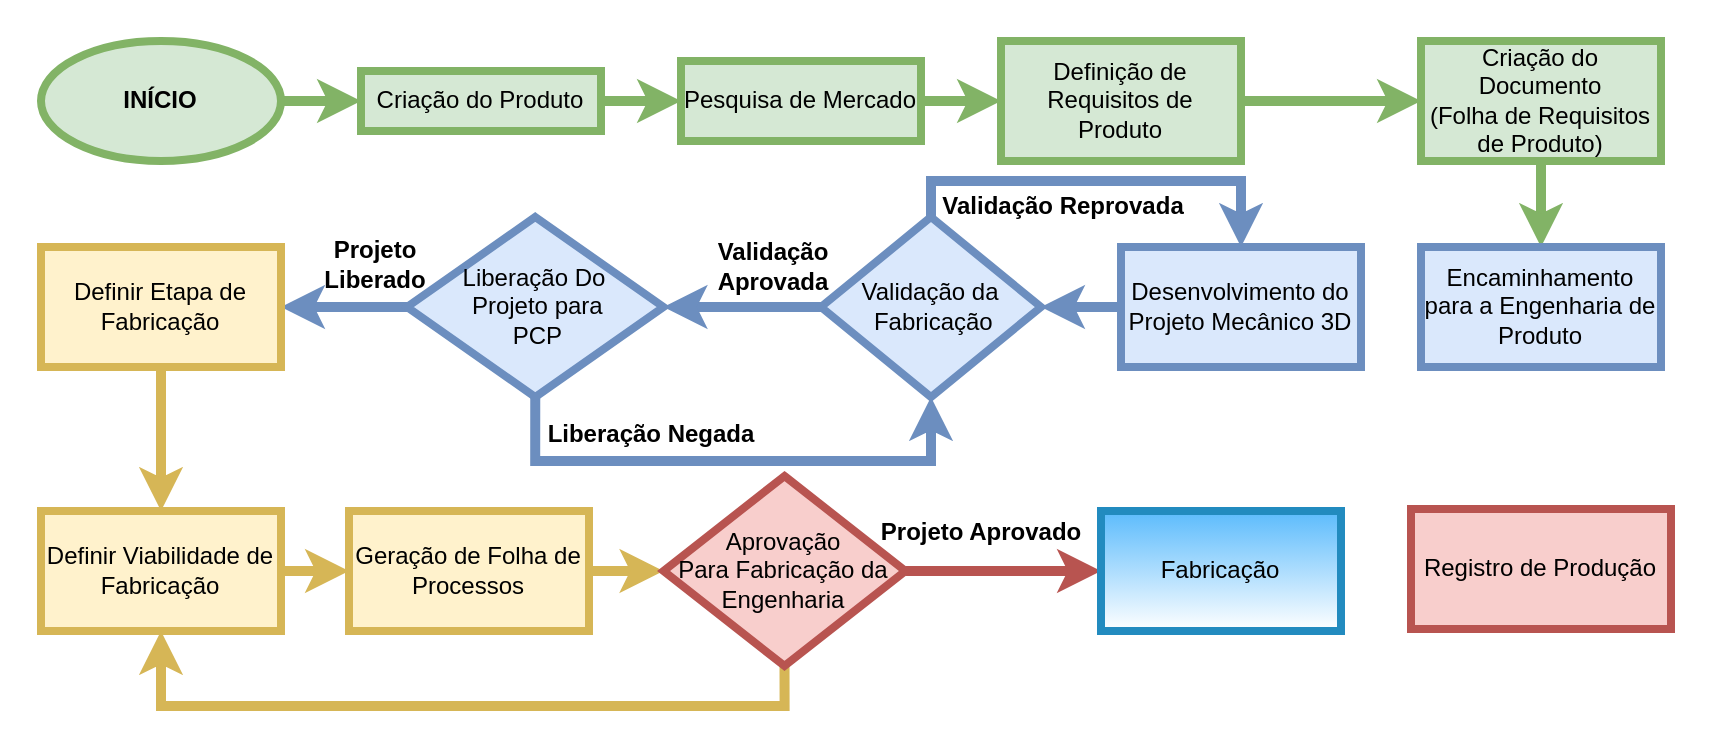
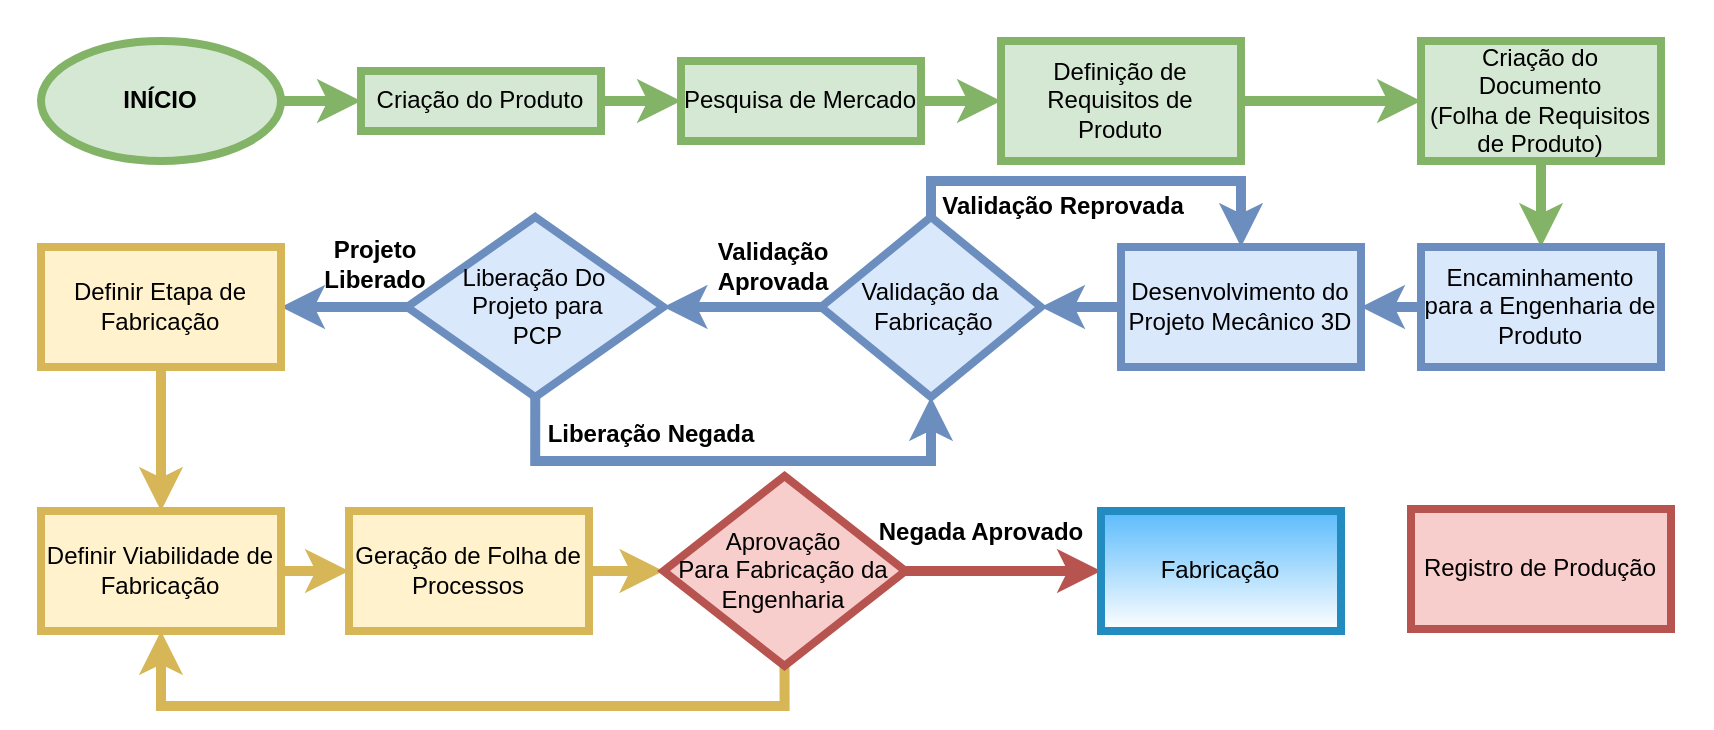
  <mxCell id="0" />
  <mxCell id="1" parent="0" />
  <mxCell id="2" value="" style="edgeStyle=orthogonalEdgeStyle;rounded=0;orthogonalLoop=1;jettySize=auto;html=1;fillColor=#d5e8d4;strokeColor=#82b366;strokeWidth=5;" edge="1" parent="1" source="3" target="5"><mxGeometry relative="1" as="geometry" /></mxCell>
  <mxCell id="3" value="&lt;b&gt;INÍCIO&lt;/b&gt;" style="ellipse;whiteSpace=wrap;html=1;fillColor=#d5e8d4;strokeColor=#82b366;strokeWidth=4;" vertex="1" parent="1"><mxGeometry x="20" y="20" width="120" height="60" as="geometry" /></mxCell>
  <mxCell id="4" value="" style="edgeStyle=orthogonalEdgeStyle;rounded=0;orthogonalLoop=1;jettySize=auto;html=1;fillColor=#d5e8d4;strokeColor=#82b366;strokeWidth=5;" edge="1" parent="1" source="5" target="7"><mxGeometry relative="1" as="geometry" /></mxCell>
  <mxCell id="5" value="Criação do Produto" style="whiteSpace=wrap;html=1;fillColor=#d5e8d4;strokeColor=#82b366;strokeWidth=4;" vertex="1" parent="1"><mxGeometry x="180" y="35" width="120" height="30" as="geometry" /></mxCell>
  <mxCell id="6" value="" style="edgeStyle=orthogonalEdgeStyle;rounded=0;orthogonalLoop=1;jettySize=auto;html=1;fillColor=#d5e8d4;strokeColor=#82b366;strokeWidth=5;" edge="1" parent="1" source="7" target="9"><mxGeometry relative="1" as="geometry" /></mxCell>
  <mxCell id="7" value="Pesquisa de Mercado" style="whiteSpace=wrap;html=1;fillColor=#d5e8d4;strokeColor=#82b366;strokeWidth=4;" vertex="1" parent="1"><mxGeometry x="340" y="30" width="120" height="40" as="geometry" /></mxCell>
  <mxCell id="8" value="" style="edgeStyle=orthogonalEdgeStyle;rounded=0;orthogonalLoop=1;jettySize=auto;html=1;fillColor=#d5e8d4;strokeColor=#82b366;strokeWidth=5;" edge="1" parent="1" source="9" target="11"><mxGeometry relative="1" as="geometry" /></mxCell>
  <mxCell id="9" value="Definição de Requisitos de Produto" style="whiteSpace=wrap;html=1;fillColor=#d5e8d4;strokeColor=#82b366;strokeWidth=4;" vertex="1" parent="1"><mxGeometry x="500" y="20" width="120" height="60" as="geometry" /></mxCell>
  <mxCell id="10" value="" style="edgeStyle=orthogonalEdgeStyle;rounded=0;orthogonalLoop=1;jettySize=auto;html=1;fillColor=#d5e8d4;strokeColor=#82b366;strokeWidth=5;" edge="1" parent="1" source="11" target="13"><mxGeometry relative="1" as="geometry" /></mxCell>
  <mxCell id="11" value="Criação do Documento&lt;br&gt;(Folha de Requisitos de Produto)" style="whiteSpace=wrap;html=1;fillColor=#d5e8d4;strokeColor=#82b366;strokeWidth=4;" vertex="1" parent="1"><mxGeometry x="710" y="20" width="120" height="60" as="geometry" /></mxCell>
+ <mxCell id="12" value="" style="edgeStyle=orthogonalEdgeStyle;rounded=0;orthogonalLoop=1;jettySize=auto;html=1;fillColor=#dae8fc;strokeColor=#6c8ebf;strokeWidth=5;" edge="1" parent="1" source="13" target="15"><mxGeometry relative="1" as="geometry" /></mxCell>
  <mxCell id="13" value="Encaminhamento para a Engenharia de Produto" style="whiteSpace=wrap;html=1;fillColor=#dae8fc;strokeColor=#6c8ebf;strokeWidth=4;" vertex="1" parent="1"><mxGeometry x="710" y="123" width="120" height="60" as="geometry" /></mxCell>
  <mxCell id="14" value="" style="edgeStyle=orthogonalEdgeStyle;rounded=0;orthogonalLoop=1;jettySize=auto;html=1;entryX=1;entryY=0.5;entryDx=0;entryDy=0;strokeWidth=5;fillColor=#dae8fc;strokeColor=#6c8ebf;" edge="1" parent="1" source="15" target="18"><mxGeometry relative="1" as="geometry"><mxPoint x="460" y="150" as="targetPoint" /></mxGeometry></mxCell>
  <mxCell id="15" value="Desenvolvimento do Projeto Mecânico 3D" style="whiteSpace=wrap;html=1;fillColor=#dae8fc;strokeColor=#6c8ebf;strokeWidth=4;" vertex="1" parent="1"><mxGeometry x="560" y="123" width="120" height="60" as="geometry" /></mxCell>
  <mxCell id="16" value="" style="edgeStyle=orthogonalEdgeStyle;rounded=0;orthogonalLoop=1;jettySize=auto;html=1;fillColor=#dae8fc;strokeColor=#6c8ebf;strokeWidth=5;" edge="1" parent="1" source="18" target="21"><mxGeometry relative="1" as="geometry" /></mxCell>
  <mxCell id="17" style="edgeStyle=orthogonalEdgeStyle;rounded=0;orthogonalLoop=1;jettySize=auto;html=1;exitX=0.5;exitY=0;exitDx=0;exitDy=0;entryX=0.5;entryY=0;entryDx=0;entryDy=0;fillColor=#dae8fc;strokeColor=#6c8ebf;strokeWidth=5;" edge="1" parent="1" source="18" target="15"><mxGeometry relative="1" as="geometry"><Array as="points"><mxPoint x="465" y="90" /><mxPoint x="620" y="90" /></Array></mxGeometry></mxCell>
  <mxCell id="18" value="Validação da&lt;br&gt;&amp;nbsp;Fabricação" style="rhombus;whiteSpace=wrap;html=1;fillColor=#dae8fc;strokeColor=#6c8ebf;strokeWidth=4;" vertex="1" parent="1"><mxGeometry x="410" y="108" width="110" height="90" as="geometry" /></mxCell>
  <mxCell id="19" value="" style="edgeStyle=orthogonalEdgeStyle;rounded=0;orthogonalLoop=1;jettySize=auto;html=1;fillColor=#dae8fc;strokeColor=#6c8ebf;strokeWidth=5;" edge="1" parent="1" source="21" target="25"><mxGeometry relative="1" as="geometry" /></mxCell>
  <mxCell id="20" style="edgeStyle=orthogonalEdgeStyle;rounded=0;orthogonalLoop=1;jettySize=auto;html=1;exitX=0.5;exitY=1;exitDx=0;exitDy=0;entryX=0.5;entryY=1;entryDx=0;entryDy=0;fillColor=#dae8fc;strokeColor=#6c8ebf;strokeWidth=5;" edge="1" parent="1" source="21" target="18"><mxGeometry relative="1" as="geometry"><Array as="points"><mxPoint x="267" y="230" /><mxPoint x="465" y="230" /></Array></mxGeometry></mxCell>
  <mxCell id="21" value="Liberação Do&lt;br&gt;&amp;nbsp;Projeto para&lt;br&gt;&amp;nbsp;PCP" style="rhombus;whiteSpace=wrap;html=1;fillColor=#dae8fc;strokeColor=#6c8ebf;strokeWidth=4;" vertex="1" parent="1"><mxGeometry x="203" y="108" width="128.25" height="90" as="geometry" /></mxCell>
  <mxCell id="22" value="&lt;b&gt;Projeto &lt;br&gt;Liberado&lt;/b&gt;" style="text;html=1;align=center;verticalAlign=middle;resizable=0;points=[];autosize=1;strokeColor=none;fillColor=none;" vertex="1" parent="1"><mxGeometry x="152" y="117" width="70" height="30" as="geometry" /></mxCell>
  <mxCell id="23" value="&lt;b&gt;Validação&lt;br&gt;Aprovada&lt;/b&gt;" style="text;html=1;align=center;verticalAlign=middle;resizable=0;points=[];autosize=1;strokeColor=none;fillColor=none;" vertex="1" parent="1"><mxGeometry x="351" y="118" width="70" height="30" as="geometry" /></mxCell>
  <mxCell id="24" value="" style="edgeStyle=orthogonalEdgeStyle;rounded=0;orthogonalLoop=1;jettySize=auto;html=1;fillColor=#fff2cc;strokeColor=#d6b656;strokeWidth=5;" edge="1" parent="1" source="25" target="27"><mxGeometry relative="1" as="geometry" /></mxCell>
  <mxCell id="25" value="Definir Etapa de Fabricação" style="whiteSpace=wrap;html=1;fillColor=#fff2cc;strokeColor=#d6b656;strokeWidth=4;" vertex="1" parent="1"><mxGeometry x="20.005" y="123" width="120" height="60" as="geometry" /></mxCell>
  <mxCell id="26" value="" style="edgeStyle=orthogonalEdgeStyle;rounded=0;orthogonalLoop=1;jettySize=auto;html=1;fillColor=#fff2cc;strokeColor=#d6b656;strokeWidth=5;" edge="1" parent="1" source="27" target="29"><mxGeometry relative="1" as="geometry" /></mxCell>
  <mxCell id="27" value="Definir Viabilidade de Fabricação" style="whiteSpace=wrap;html=1;fillColor=#fff2cc;strokeColor=#d6b656;strokeWidth=4;" vertex="1" parent="1"><mxGeometry x="20.005" y="255" width="120" height="60" as="geometry" /></mxCell>
  <mxCell id="28" value="" style="edgeStyle=orthogonalEdgeStyle;rounded=0;orthogonalLoop=1;jettySize=auto;html=1;fillColor=#fff2cc;strokeColor=#d6b656;strokeWidth=5;" edge="1" parent="1" source="29" target="32"><mxGeometry relative="1" as="geometry" /></mxCell>
  <mxCell id="29" value="Geração de Folha de Processos" style="whiteSpace=wrap;html=1;fillColor=#fff2cc;strokeColor=#d6b656;strokeWidth=4;" vertex="1" parent="1"><mxGeometry x="174.005" y="255" width="120" height="60" as="geometry" /></mxCell>
  <mxCell id="30" value="" style="edgeStyle=orthogonalEdgeStyle;rounded=0;orthogonalLoop=1;jettySize=auto;html=1;fillColor=#f8cecc;strokeColor=#b85450;strokeWidth=5;" edge="1" parent="1" source="32" target="33"><mxGeometry relative="1" as="geometry" /></mxCell>
  <mxCell id="31" style="edgeStyle=orthogonalEdgeStyle;rounded=0;orthogonalLoop=1;jettySize=auto;html=1;exitX=0.5;exitY=1;exitDx=0;exitDy=0;entryX=0.5;entryY=1;entryDx=0;entryDy=0;fillColor=#fff2cc;strokeColor=#d6b656;strokeWidth=5;" edge="1" parent="1" source="32" target="27"><mxGeometry relative="1" as="geometry" /></mxCell>
  <mxCell id="32" value="&lt;span&gt;Aprovação &lt;br&gt;Para Fabricação da Engenharia&lt;/span&gt;" style="rhombus;whiteSpace=wrap;html=1;fillColor=#f8cecc;strokeColor=#b85450;strokeWidth=4;" vertex="1" parent="1"><mxGeometry x="331.25" y="237.5" width="121" height="95" as="geometry" /></mxCell>
  <mxCell id="33" value="Fabricação" style="whiteSpace=wrap;html=1;fillColor=#5BBBFC;strokeColor=#228BBF;strokeWidth=4;gradientColor=#ffffff;" vertex="1" parent="1"><mxGeometry x="550" y="255" width="120" height="60" as="geometry" /></mxCell>
- <mxCell id="34" value="&lt;b&gt;Projeto Aprovado&lt;/b&gt;" style="text;html=1;align=center;verticalAlign=middle;resizable=0;points=[];autosize=1;strokeColor=none;fillColor=none;" vertex="1" parent="1"><mxGeometry x="430" y="256" width="120" height="20" as="geometry" /></mxCell>
+ <mxCell id="34" value="&lt;b&gt;Negada Aprovado&lt;/b&gt;" style="text;html=1;align=center;verticalAlign=middle;resizable=0;points=[];autosize=1;strokeColor=none;fillColor=none;" vertex="1" parent="1"><mxGeometry x="430" y="256" width="120" height="20" as="geometry" /></mxCell>
  <mxCell id="35" value="Registro de Produção" style="whiteSpace=wrap;html=1;fillColor=#f8cecc;strokeColor=#b85450;strokeWidth=4;" vertex="1" parent="1"><mxGeometry x="705" y="254" width="130" height="60" as="geometry" /></mxCell>
  <mxCell id="36" value="&lt;b&gt;Validação Reprovada&lt;/b&gt;" style="text;html=1;align=center;verticalAlign=middle;resizable=0;points=[];autosize=1;strokeColor=none;fillColor=none;" vertex="1" parent="1"><mxGeometry x="461" y="93" width="140" height="20" as="geometry" /></mxCell>
  <mxCell id="37" value="&lt;b&gt;Liberação Negada&lt;/b&gt;" style="text;html=1;align=center;verticalAlign=middle;resizable=0;points=[];autosize=1;strokeColor=none;fillColor=none;" vertex="1" parent="1"><mxGeometry x="265" y="207" width="120" height="20" as="geometry" /></mxCell>
